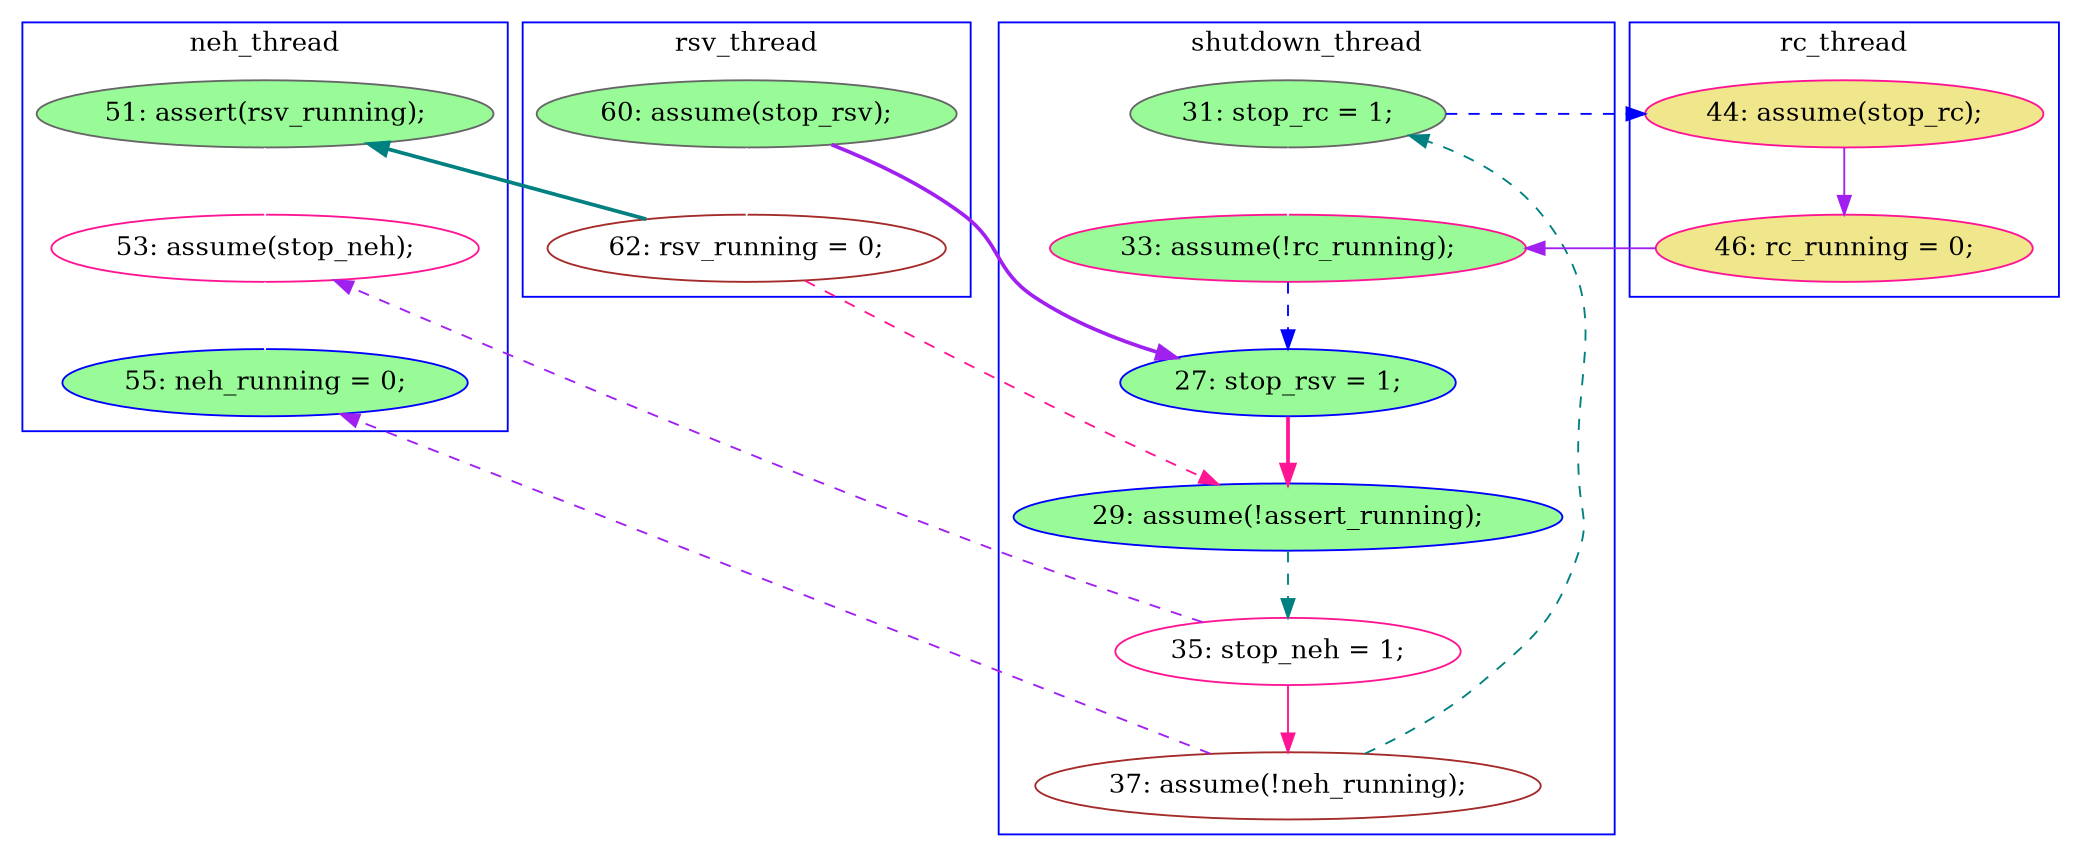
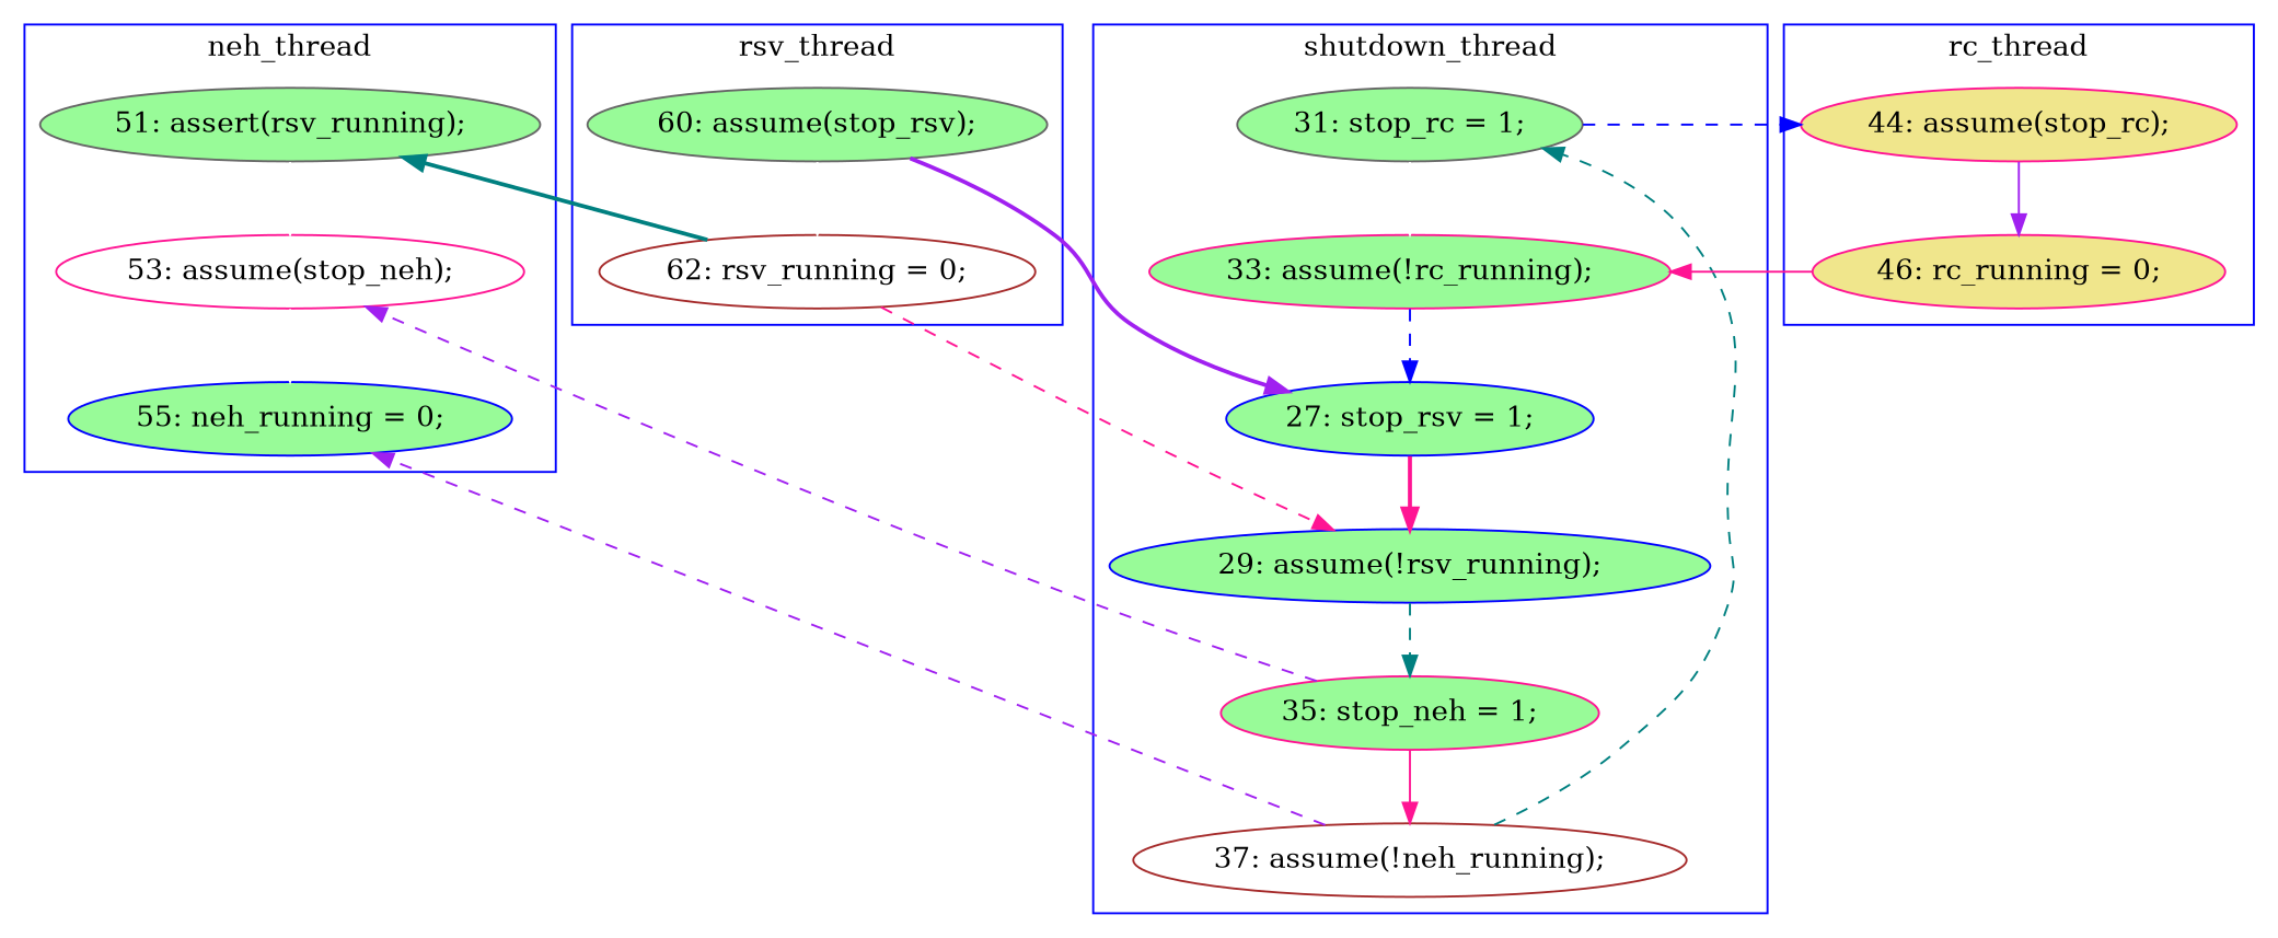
  digraph {
    node [color=deeppink fillcolor=palegreen style=filled]
    edge [color=purple style=dashed]
    n1 [color=brown fillcolor=white label="62: rsv_running = 0;"]
    n2 [color=gray40 label="60: assume(stop_rsv);"]
    n3 [color=gray40 label="51: assert(rsv_running);"]
    n4 [fillcolor=white label="53: assume(stop_neh);"]
    n5 [color=blue label="55: neh_running = 0;"]
    n6 [color=gray40 label="31: stop_rc = 1;"]
    n7 [label="33: assume(!rc_running);"]
    n8 [color=blue label="27: stop_rsv = 1;"]
-   n9 [color=blue label="29: assume(!assert_running);"]
-   n10 [fillcolor=white label="35: stop_neh = 1;"]
+   n9 [color=blue label="29: assume(!rsv_running);"]
+   n10 [label="35: stop_neh = 1;"]
    n11 [color=brown fillcolor=white label="37: assume(!neh_running);"]
    n12 [fillcolor=khaki label="44: assume(stop_rc);"]
    n13 [fillcolor=khaki label="46: rc_running = 0;"]
    subgraph cluster_1 {
      color=blue
      label=rsv_thread
      n1
      n2
    }
    subgraph cluster_2 {
      color=blue
      label=neh_thread
      n3
      n4
      n5
    }
    subgraph cluster_3 {
      color=blue
      label=shutdown_thread
      n6
      n7
      n8
      n9
      n10
      n11
    }
    subgraph cluster_4 {
      color=blue
      label=rc_thread
      n12
      n13
    }
    n1 -> n3 [color=teal constraint=false style=bold]
    n1 -> n9 [color=deeppink constraint=false]
    n2 -> n1 [color=white style=solid]
    n2 -> n8 [constraint=false style=bold]
    n3 -> n4 [color=white style=solid]
    n4 -> n5 [color=white style=solid]
    n6 -> n7 [color=white style=solid]
    n6 -> n12 [color=blue constraint=false]
    n7 -> n8 [color=blue]
    n8 -> n9 [color=deeppink style=bold]
    n9 -> n10 [color=teal]
    n10 -> n4 [constraint=false]
    n10 -> n11 [color=deeppink style=solid]
    n11 -> n5 [constraint=false]
    n11 -> n6 [color=teal constraint=false]
    n12 -> n13 [style=solid]
-   n13 -> n7 [constraint=false style=solid]
+   n13 -> n7 [color=deeppink constraint=false style=solid]
  }
